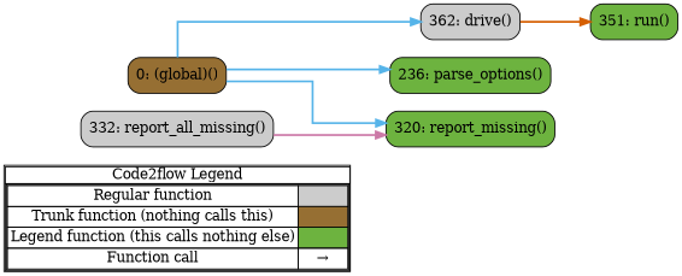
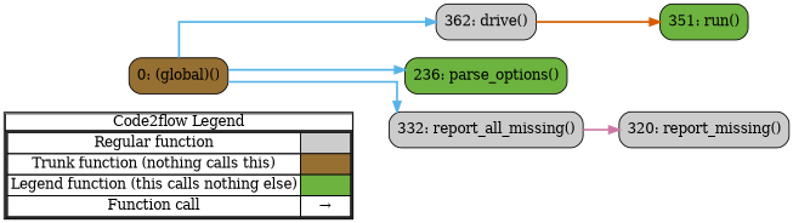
  digraph {
    concentrate=true
    rankdir=LR
    splines=ortho
    node [shape=rect fillcolor="#6db33f" style="rounded,filled"]
    edge [color="#56B4E9" penwidth=2]
    n1 [label=<         <table cellspacing="0" cellpadding="0" border="1"><tr><td>Code2flow Legend</td></tr><tr><td>         <table cellspacing="0">         <tr><td>Regular function</td><td width="50px" bgcolor='#cccccc'></td></tr>         <tr><td>Trunk function (nothing calls this)</td><td bgcolor='#966F33'></td></tr>         <tr><td>Legend function (this calls nothing else)</td><td bgcolor='#6db33f'></td></tr>         <tr><td>Function call</td><td><font color='black'>&#8594;</font></td></tr>         </table></td></tr></table>         > margin=0 shape=none fillcolor="" style=""]
    n2 [fillcolor="#966F33" label="0: (global)()"]
    n3 [fillcolor="#cccccc" label="362: drive()"]
    n4 [label="236: parse_options()"]
    n5 [fillcolor="#cccccc" label="332: report_all_missing()"]
-   n6 [label="320: report_missing()"]
+   n6 [fillcolor="#cccccc" label="320: report_missing()"]
    n7 [label="351: run()"]
    subgraph sub_1 {
      label=legend
      rank=min
      n1
    }
    subgraph sub_2 {
      label="File: backend_driver"
      style=dotted
      n2
      n3
      n4
      n5
      n6
      n7
    }
    n2 -> n3
    n2 -> n4
-   n2 -> n6
+   n2 -> n5
    n3 -> n7 [color="#D55E00"]
    n5 -> n6 [color="#CC79A7"]
  }
